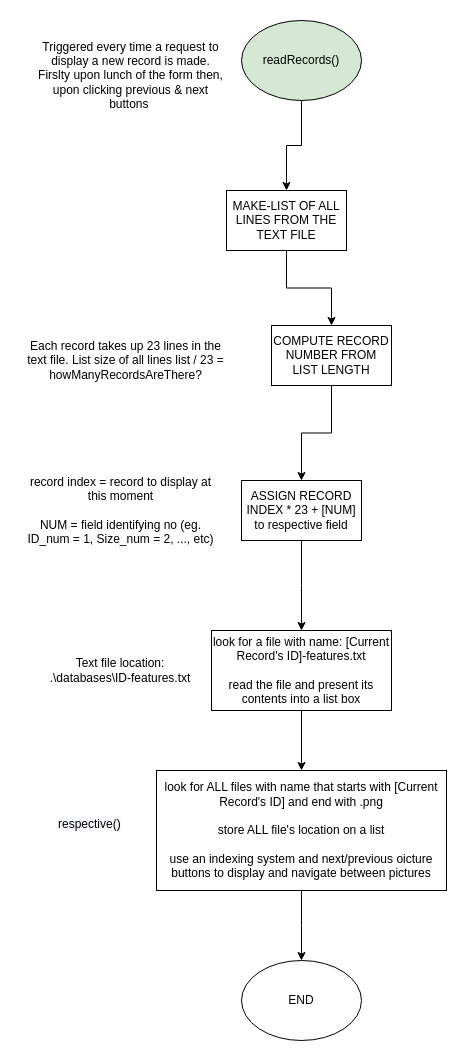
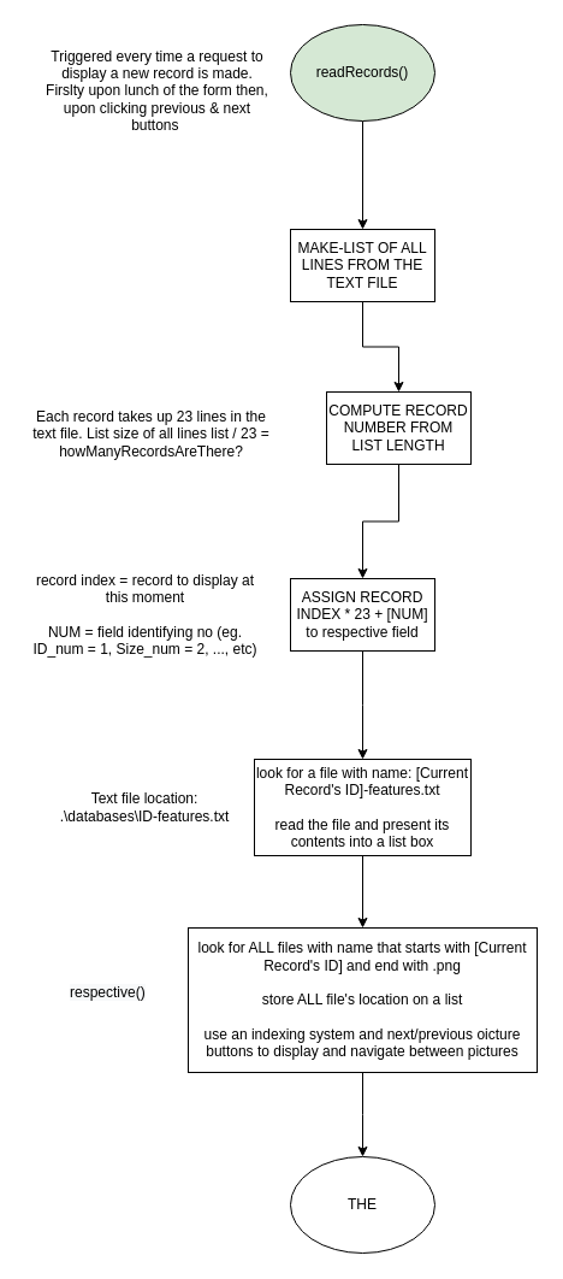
  <mxCell id="0" />
  <mxCell id="1" parent="0" />
  <mxCell id="2" value="" style="edgeStyle=orthogonalEdgeStyle;rounded=0;orthogonalLoop=1;jettySize=auto;html=1;" parent="1" source="3" target="6" edge="1"><mxGeometry relative="1" as="geometry" /></mxCell>
  <mxCell id="3" value="readRecords()" style="ellipse;whiteSpace=wrap;html=1;fillColor=#d5e8d4;" parent="1" vertex="1"><mxGeometry x="241" y="20" width="120" height="80" as="geometry" /></mxCell>
  <mxCell id="4" value="Triggered every time a request to display a new record is made. Firslty upon lunch of the form then, upon clicking previous &amp;amp; next buttons&amp;nbsp;" style="text;html=1;strokeColor=none;fillColor=none;align=center;verticalAlign=middle;whiteSpace=wrap;rounded=0;" parent="1" vertex="1"><mxGeometry x="36" y="60" width="189" height="30" as="geometry" /></mxCell>
  <mxCell id="5" value="" style="edgeStyle=orthogonalEdgeStyle;rounded=0;orthogonalLoop=1;jettySize=auto;html=1;" parent="1" source="6" target="8" edge="1"><mxGeometry relative="1" as="geometry" /></mxCell>
- <mxCell id="6" value="MAKE-LIST OF ALL LINES FROM THE TEXT FILE" style="whiteSpace=wrap;html=1;" parent="1" vertex="1"><mxGeometry x="226" y="190" width="120" height="60" as="geometry" /></mxCell>
+ <mxCell id="6" value="MAKE-LIST OF ALL LINES FROM THE TEXT FILE" style="whiteSpace=wrap;html=1;" parent="1" vertex="1"><mxGeometry x="241" y="190" width="120" height="60" as="geometry" /></mxCell>
  <mxCell id="7" style="edgeStyle=orthogonalEdgeStyle;rounded=0;orthogonalLoop=1;jettySize=auto;html=1;exitX=0.5;exitY=1;exitDx=0;exitDy=0;entryX=0.5;entryY=0;entryDx=0;entryDy=0;" edge="1" parent="1" source="8" target="11"><mxGeometry relative="1" as="geometry" /></mxCell>
  <mxCell id="8" value="COMPUTE RECORD NUMBER FROM LIST LENGTH" style="whiteSpace=wrap;html=1;" parent="1" vertex="1"><mxGeometry x="271" y="325" width="120" height="60" as="geometry" /></mxCell>
  <mxCell id="9" value="Each record takes up 23 lines in the text file. List size of all lines list / 23 = howManyRecordsAreThere?" style="text;html=1;strokeColor=none;fillColor=none;align=center;verticalAlign=middle;whiteSpace=wrap;rounded=0;" parent="1" vertex="1"><mxGeometry x="26" y="345" width="199" height="30" as="geometry" /></mxCell>
  <mxCell id="10" style="edgeStyle=orthogonalEdgeStyle;rounded=0;orthogonalLoop=1;jettySize=auto;html=1;exitX=0.5;exitY=1;exitDx=0;exitDy=0;" edge="1" parent="1" source="11"><mxGeometry relative="1" as="geometry"><mxPoint x="301" y="630" as="targetPoint" /></mxGeometry></mxCell>
  <mxCell id="11" value="ASSIGN RECORD INDEX * 23 + [NUM] to respective field" style="whiteSpace=wrap;html=1;" vertex="1" parent="1"><mxGeometry x="241" y="480" width="120" height="60" as="geometry" /></mxCell>
  <mxCell id="12" value="record index = record to display at this moment&lt;br&gt;&lt;br&gt;NUM = field identifying no (eg. ID_num = 1, Size_num = 2, ..., etc)" style="text;html=1;strokeColor=none;fillColor=none;align=center;verticalAlign=middle;whiteSpace=wrap;rounded=0;" vertex="1" parent="1"><mxGeometry x="20.75" y="495" width="199" height="30" as="geometry" /></mxCell>
  <mxCell id="13" style="edgeStyle=orthogonalEdgeStyle;rounded=0;orthogonalLoop=1;jettySize=auto;html=1;exitX=0.5;exitY=1;exitDx=0;exitDy=0;entryX=0.5;entryY=0;entryDx=0;entryDy=0;" edge="1" parent="1" source="14" target="17"><mxGeometry relative="1" as="geometry"><mxPoint x="296" y="770" as="targetPoint" /></mxGeometry></mxCell>
  <mxCell id="14" value="look for a file with name: [Current Record's ID]-features.txt&lt;br&gt;&lt;br&gt;read the file and present its contents into a list box" style="whiteSpace=wrap;html=1;" vertex="1" parent="1"><mxGeometry x="211" y="630" width="180" height="80" as="geometry" /></mxCell>
  <mxCell id="15" value="Text file location:&lt;br&gt;.\databases\ID-features.txt" style="text;html=1;strokeColor=none;fillColor=none;align=center;verticalAlign=middle;whiteSpace=wrap;rounded=0;" vertex="1" parent="1"><mxGeometry x="45" y="660" width="150" height="20" as="geometry" /></mxCell>
  <mxCell id="16" style="edgeStyle=orthogonalEdgeStyle;rounded=0;orthogonalLoop=1;jettySize=auto;html=1;exitX=0.5;exitY=1;exitDx=0;exitDy=0;" edge="1" parent="1" source="17"><mxGeometry relative="1" as="geometry"><mxPoint x="301" y="960" as="targetPoint" /></mxGeometry></mxCell>
  <mxCell id="17" value="look for ALL files with name that starts with [Current Record's ID] and end with .png&lt;br&gt;&lt;br&gt;store ALL file's location on a list&lt;br&gt;&lt;br&gt;use an indexing system and next/previous oicture buttons to display and navigate between pictures" style="whiteSpace=wrap;html=1;" vertex="1" parent="1"><mxGeometry x="156" y="770" width="290" height="120" as="geometry" /></mxCell>
  <mxCell id="18" value="&lt;span style=&quot;color: rgb(0, 0, 0); font-family: helvetica; font-size: 12px; font-style: normal; font-weight: 400; letter-spacing: normal; text-align: center; text-indent: 0px; text-transform: none; word-spacing: 0px; background-color: rgb(248, 249, 250); display: inline; float: none;&quot;&gt;respective()&lt;/span&gt;" style="text;whiteSpace=wrap;html=1;" vertex="1" parent="1"><mxGeometry x="56" y="810" width="100" height="30" as="geometry" /></mxCell>
- <mxCell id="19" value="END" style="ellipse;whiteSpace=wrap;html=1;" vertex="1" parent="1"><mxGeometry x="241" y="960" width="120" height="80" as="geometry" /></mxCell>
+ <mxCell id="19" value="THE" style="ellipse;whiteSpace=wrap;html=1;" vertex="1" parent="1"><mxGeometry x="241" y="960" width="120" height="80" as="geometry" /></mxCell>
